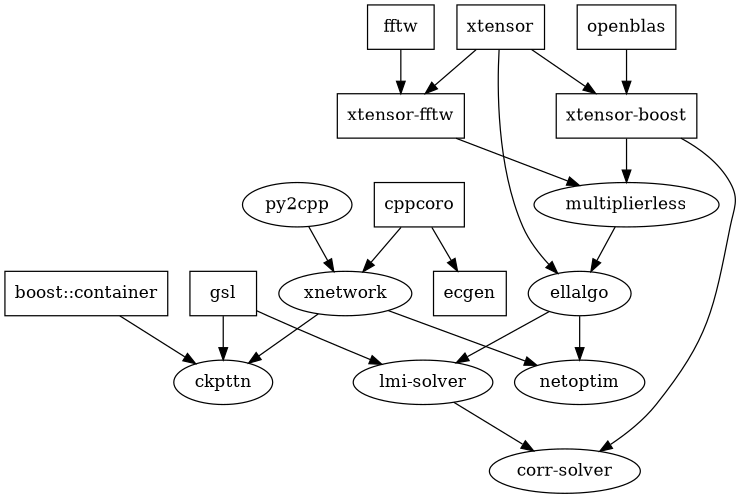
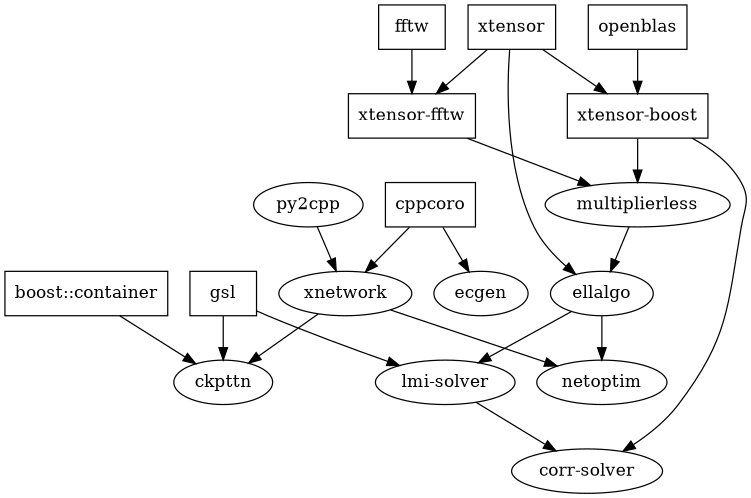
  digraph {
    gsl [shape=box]
    "lmi-solver"
    ckpttn
    "corr-solver"
    cppcoro [shape=box]
    xnetwork
-   ecgen [shape=box]
+   ecgen
    netoptim
    "boost::container" [shape=box]
    fftw [shape=box]
    "xtensor-fftw" [shape=box]
    multiplierless
    xtensor [shape=box]
    n14 [label="xtensor-boost" shape=box]
    ellalgo
    openblas [shape=box]
    py2cpp
    gsl -> "lmi-solver"
    gsl -> ckpttn
    "lmi-solver" -> "corr-solver"
    cppcoro -> xnetwork
    cppcoro -> ecgen
    xnetwork -> ckpttn
    xnetwork -> netoptim
    "boost::container" -> ckpttn
    fftw -> "xtensor-fftw"
    "xtensor-fftw" -> multiplierless
    multiplierless -> ellalgo
    xtensor -> "xtensor-fftw"
    xtensor -> n14
    xtensor -> ellalgo
    n14 -> "corr-solver"
    n14 -> multiplierless
    ellalgo -> "lmi-solver"
    ellalgo -> netoptim
    openblas -> n14
    py2cpp -> xnetwork
  }
